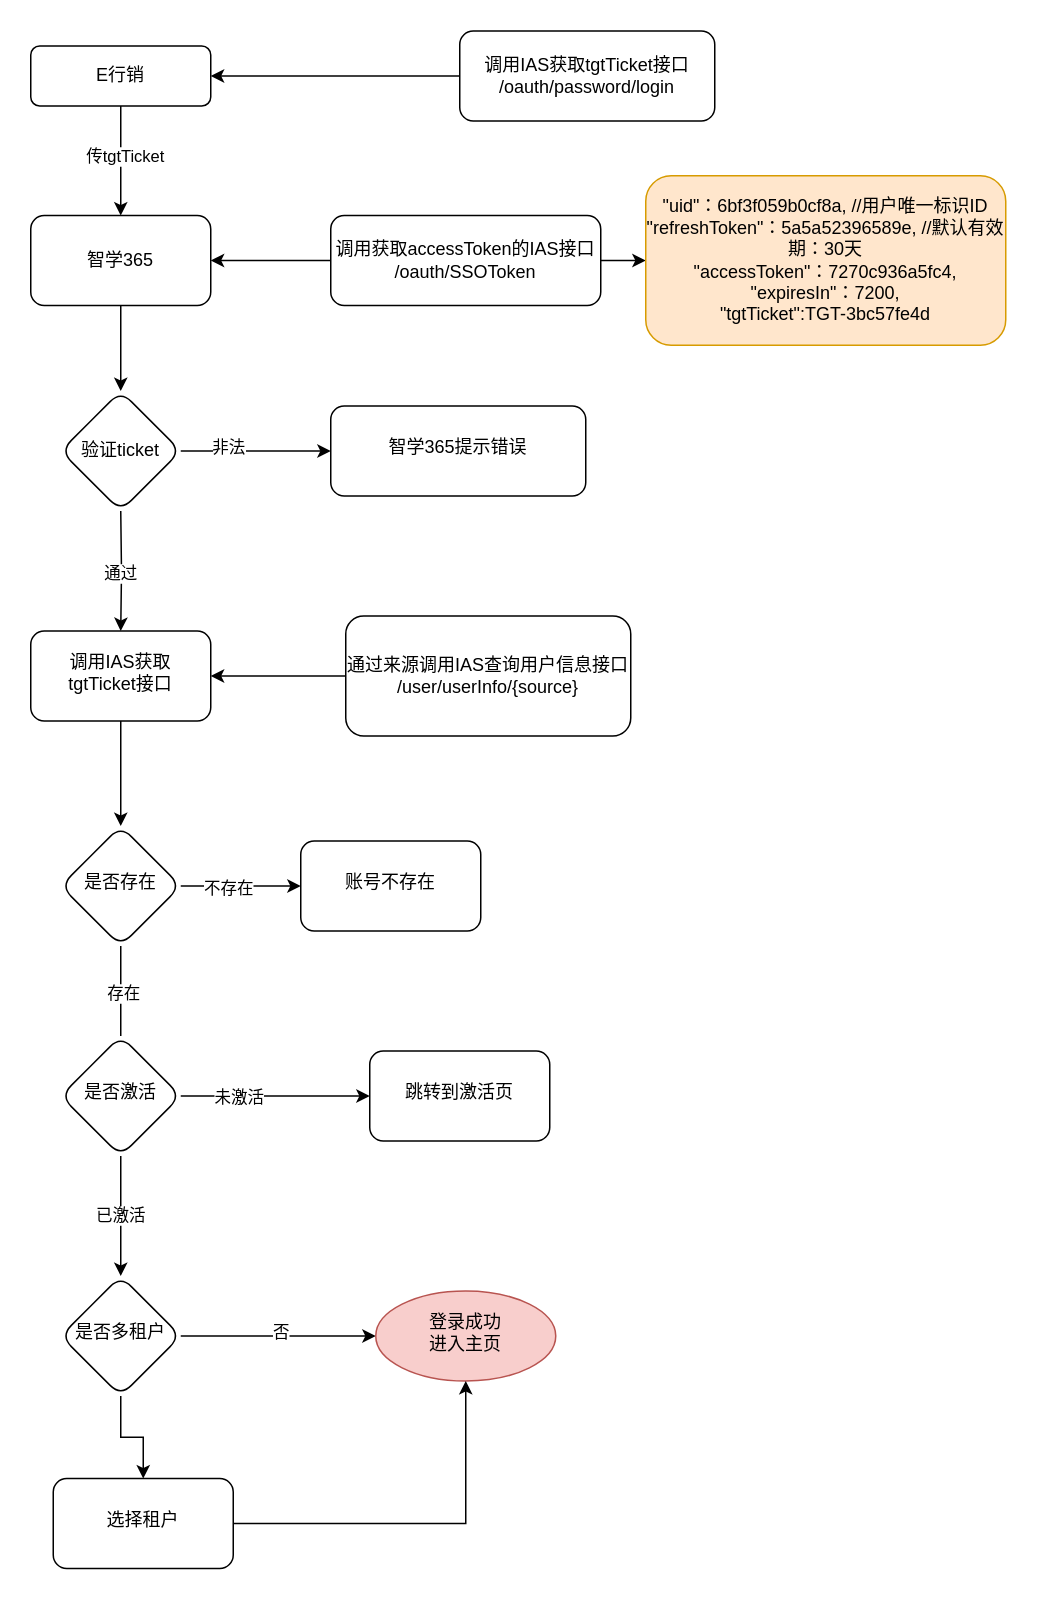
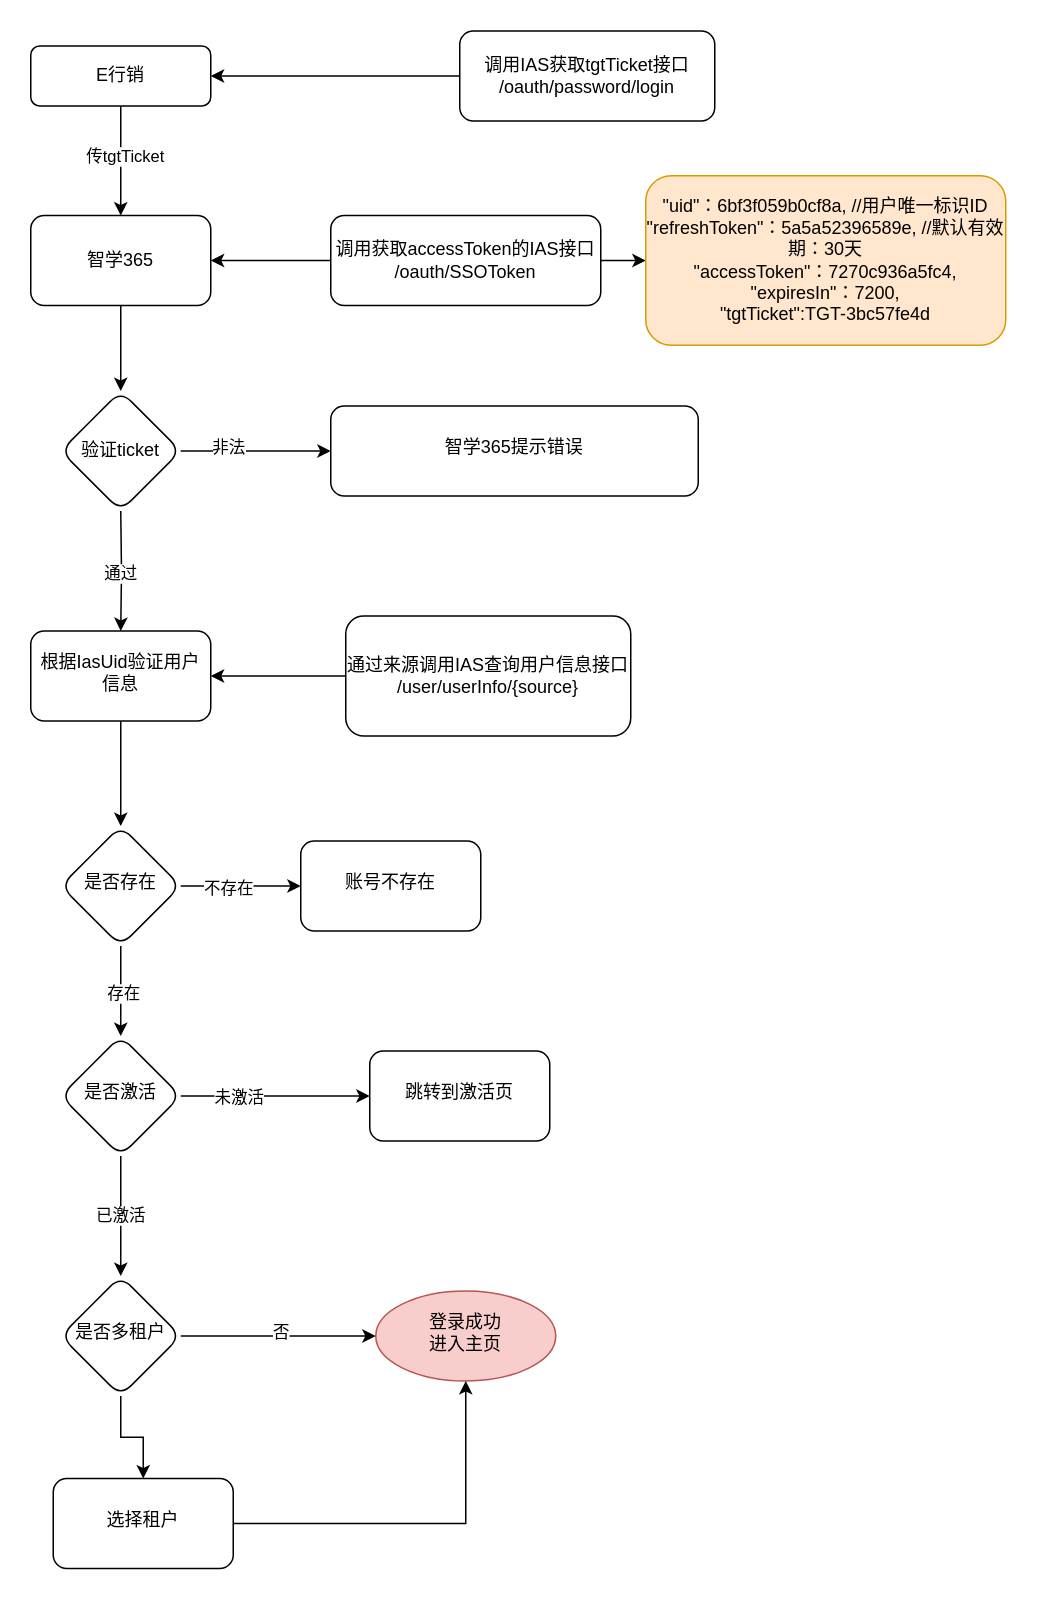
  <mxCell id="0" />
  <mxCell id="1" parent="0" />
  <mxCell id="2" value="" style="edgeStyle=orthogonalEdgeStyle;rounded=0;orthogonalLoop=1;jettySize=auto;html=1;" edge="1" parent="1" source="4" target="12"><mxGeometry relative="1" as="geometry" /></mxCell>
  <mxCell id="3" value="传tgtTicket" style="edgeLabel;html=1;align=center;verticalAlign=middle;resizable=0;points=[];" vertex="1" connectable="0" parent="2"><mxGeometry x="-0.129" y="2" relative="1" as="geometry"><mxPoint y="1" as="offset" /></mxGeometry></mxCell>
  <mxCell id="4" value="E行销" style="rounded=1;whiteSpace=wrap;html=1;fontSize=12;glass=0;strokeWidth=1;shadow=0;" parent="1" vertex="1"><mxGeometry x="20" y="30" width="120" height="40" as="geometry" /></mxCell>
  <mxCell id="5" value="" style="edgeStyle=orthogonalEdgeStyle;rounded=0;orthogonalLoop=1;jettySize=auto;html=1;exitX=1;exitY=0.5;exitDx=0;exitDy=0;" edge="1" parent="1" source="33" target="13"><mxGeometry relative="1" as="geometry"><mxPoint x="130" y="300" as="sourcePoint" /></mxGeometry></mxCell>
  <mxCell id="6" value="非法" style="edgeLabel;html=1;align=center;verticalAlign=middle;resizable=0;points=[];" vertex="1" connectable="0" parent="5"><mxGeometry x="-0.378" y="3" relative="1" as="geometry"><mxPoint as="offset" /></mxGeometry></mxCell>
  <mxCell id="7" value="" style="edgeStyle=orthogonalEdgeStyle;rounded=0;orthogonalLoop=1;jettySize=auto;html=1;" edge="1" parent="1" target="15"><mxGeometry relative="1" as="geometry"><mxPoint x="80" y="340" as="sourcePoint" /></mxGeometry></mxCell>
  <mxCell id="8" value="通过" style="edgeLabel;html=1;align=center;verticalAlign=middle;resizable=0;points=[];" vertex="1" connectable="0" parent="7"><mxGeometry x="0.044" y="-1" relative="1" as="geometry"><mxPoint as="offset" /></mxGeometry></mxCell>
  <mxCell id="9" value="" style="edgeStyle=orthogonalEdgeStyle;rounded=0;orthogonalLoop=1;jettySize=auto;html=1;" edge="1" parent="1" source="10" target="4"><mxGeometry relative="1" as="geometry" /></mxCell>
  <mxCell id="10" value="调用IAS获取tgtTicket接口&lt;br&gt;/oauth/password/login" style="whiteSpace=wrap;html=1;rounded=1;glass=0;strokeWidth=1;shadow=0;" vertex="1" parent="1"><mxGeometry x="306" y="20" width="170" height="60" as="geometry" /></mxCell>
  <mxCell id="11" value="" style="edgeStyle=orthogonalEdgeStyle;rounded=0;orthogonalLoop=1;jettySize=auto;html=1;" edge="1" parent="1" source="12" target="33"><mxGeometry relative="1" as="geometry" /></mxCell>
  <mxCell id="12" value="智学365" style="whiteSpace=wrap;html=1;rounded=1;glass=0;strokeWidth=1;shadow=0;" vertex="1" parent="1"><mxGeometry x="20" y="143" width="120" height="60" as="geometry" /></mxCell>
- <mxCell id="13" value="智学365提示错误" style="rounded=1;whiteSpace=wrap;html=1;shadow=0;strokeWidth=1;spacing=6;spacingTop=-4;" vertex="1" parent="1"><mxGeometry x="220" y="270" width="170" height="60" as="geometry" /></mxCell>
+ <mxCell id="13" value="智学365提示错误" style="rounded=1;whiteSpace=wrap;html=1;shadow=0;strokeWidth=1;spacing=6;spacingTop=-4;" vertex="1" parent="1"><mxGeometry x="220" y="270" width="245" height="60" as="geometry" /></mxCell>
  <mxCell id="14" value="" style="edgeStyle=orthogonalEdgeStyle;rounded=0;orthogonalLoop=1;jettySize=auto;html=1;" edge="1" parent="1" source="15" target="26"><mxGeometry relative="1" as="geometry" /></mxCell>
- <mxCell id="15" value="调用IAS获取tgtTicket接口" style="rounded=1;whiteSpace=wrap;html=1;shadow=0;strokeWidth=1;spacing=6;spacingTop=-4;" vertex="1" parent="1"><mxGeometry x="20" y="420" width="120" height="60" as="geometry" /></mxCell>
+ <mxCell id="15" value="根据IasUid验证用户信息" style="rounded=1;whiteSpace=wrap;html=1;shadow=0;strokeWidth=1;spacing=6;spacingTop=-4;" vertex="1" parent="1"><mxGeometry x="20" y="420" width="120" height="60" as="geometry" /></mxCell>
  <mxCell id="16" value="" style="edgeStyle=orthogonalEdgeStyle;rounded=0;orthogonalLoop=1;jettySize=auto;html=1;" edge="1" parent="1" source="18" target="19"><mxGeometry relative="1" as="geometry" /></mxCell>
  <mxCell id="17" value="" style="edgeStyle=orthogonalEdgeStyle;rounded=0;orthogonalLoop=1;jettySize=auto;html=1;" edge="1" parent="1" source="18" target="12"><mxGeometry relative="1" as="geometry" /></mxCell>
  <mxCell id="18" value="调用获取accessToken的IAS接口&lt;br&gt;/oauth/SSOToken" style="whiteSpace=wrap;html=1;rounded=1;glass=0;strokeWidth=1;shadow=0;" vertex="1" parent="1"><mxGeometry x="220" y="143" width="180" height="60" as="geometry" /></mxCell>
  <mxCell id="19" value="&lt;div&gt;&quot;uid&quot;：6bf3f059b0cf8a, //用户唯一标识ID&lt;/div&gt;&lt;div&gt;&quot;refreshToken&quot;：5a5a52396589e, //默认有效期：30天&lt;/div&gt;&lt;div&gt;&quot;accessToken&quot;：7270c936a5fc4,&lt;/div&gt;&lt;div&gt;&quot;expiresIn&quot;：7200,&lt;/div&gt;&lt;div&gt;&quot;tgtTicket&quot;:TGT-3bc57fe4d&lt;/div&gt;" style="whiteSpace=wrap;html=1;rounded=1;glass=0;strokeWidth=1;shadow=0;fillColor=#ffe6cc;strokeColor=#d79b00;" vertex="1" parent="1"><mxGeometry x="430" y="116.5" width="240" height="113" as="geometry" /></mxCell>
  <mxCell id="20" value="" style="edgeStyle=orthogonalEdgeStyle;rounded=0;orthogonalLoop=1;jettySize=auto;html=1;" edge="1" parent="1" source="21" target="15"><mxGeometry relative="1" as="geometry" /></mxCell>
  <mxCell id="21" value="通过来源调用IAS查询用户信息接口&lt;br&gt;/user/userInfo/{source}" style="rounded=1;whiteSpace=wrap;html=1;" vertex="1" parent="1"><mxGeometry x="230" y="410" width="190" height="80" as="geometry" /></mxCell>
  <mxCell id="22" value="" style="edgeStyle=orthogonalEdgeStyle;rounded=0;orthogonalLoop=1;jettySize=auto;html=1;" edge="1" parent="1" source="26" target="27"><mxGeometry relative="1" as="geometry" /></mxCell>
  <mxCell id="23" value="不存在" style="edgeLabel;html=1;align=center;verticalAlign=middle;resizable=0;points=[];" vertex="1" connectable="0" parent="22"><mxGeometry x="-0.231" relative="1" as="geometry"><mxPoint y="1" as="offset" /></mxGeometry></mxCell>
- <mxCell id="24" value="" style="edgeStyle=orthogonalEdgeStyle;rounded=0;orthogonalLoop=1;jettySize=auto;html=1;endArrow=none;" edge="1" parent="1" source="26" target="32"><mxGeometry relative="1" as="geometry" /></mxCell>
+ <mxCell id="24" value="" style="edgeStyle=orthogonalEdgeStyle;rounded=0;orthogonalLoop=1;jettySize=auto;html=1;" edge="1" parent="1" source="26" target="32"><mxGeometry relative="1" as="geometry" /></mxCell>
  <mxCell id="25" value="存在" style="edgeLabel;html=1;align=center;verticalAlign=middle;resizable=0;points=[];" vertex="1" connectable="0" parent="24"><mxGeometry x="0.017" y="1" relative="1" as="geometry"><mxPoint as="offset" /></mxGeometry></mxCell>
  <mxCell id="26" value="是否存在" style="rhombus;whiteSpace=wrap;html=1;rounded=1;shadow=0;strokeWidth=1;spacing=6;spacingTop=-4;" vertex="1" parent="1"><mxGeometry x="40" y="550" width="80" height="80" as="geometry" /></mxCell>
  <mxCell id="27" value="账号不存在" style="whiteSpace=wrap;html=1;rounded=1;shadow=0;strokeWidth=1;spacing=6;spacingTop=-4;" vertex="1" parent="1"><mxGeometry x="200" y="560" width="120" height="60" as="geometry" /></mxCell>
  <mxCell id="28" value="" style="edgeStyle=orthogonalEdgeStyle;rounded=0;orthogonalLoop=1;jettySize=auto;html=1;" edge="1" parent="1" source="32" target="34"><mxGeometry relative="1" as="geometry" /></mxCell>
  <mxCell id="29" value="未激活" style="edgeLabel;html=1;align=center;verticalAlign=middle;resizable=0;points=[];" vertex="1" connectable="0" parent="28"><mxGeometry x="-0.4" y="1" relative="1" as="geometry"><mxPoint y="1" as="offset" /></mxGeometry></mxCell>
  <mxCell id="30" value="" style="edgeStyle=orthogonalEdgeStyle;rounded=0;orthogonalLoop=1;jettySize=auto;html=1;" edge="1" parent="1" source="32" target="38"><mxGeometry relative="1" as="geometry" /></mxCell>
  <mxCell id="31" value="已激活" style="edgeLabel;html=1;align=center;verticalAlign=middle;resizable=0;points=[];" vertex="1" connectable="0" parent="30"><mxGeometry x="-0.037" y="-1" relative="1" as="geometry"><mxPoint as="offset" /></mxGeometry></mxCell>
  <mxCell id="32" value="是否激活" style="rhombus;whiteSpace=wrap;html=1;rounded=1;shadow=0;strokeWidth=1;spacing=6;spacingTop=-4;" vertex="1" parent="1"><mxGeometry x="40" y="690" width="80" height="80" as="geometry" /></mxCell>
  <mxCell id="33" value="验证ticket" style="rhombus;whiteSpace=wrap;html=1;rounded=1;glass=0;strokeWidth=1;shadow=0;" vertex="1" parent="1"><mxGeometry x="40" y="260" width="80" height="80" as="geometry" /></mxCell>
  <mxCell id="34" value="跳转到激活页" style="whiteSpace=wrap;html=1;rounded=1;shadow=0;strokeWidth=1;spacing=6;spacingTop=-4;" vertex="1" parent="1"><mxGeometry x="246" y="700" width="120" height="60" as="geometry" /></mxCell>
  <mxCell id="35" value="" style="edgeStyle=orthogonalEdgeStyle;rounded=0;orthogonalLoop=1;jettySize=auto;html=1;" edge="1" parent="1" source="38" target="39"><mxGeometry relative="1" as="geometry" /></mxCell>
  <mxCell id="36" value="否" style="edgeLabel;html=1;align=center;verticalAlign=middle;resizable=0;points=[];" vertex="1" connectable="0" parent="35"><mxGeometry x="0.015" y="4" relative="1" as="geometry"><mxPoint y="1" as="offset" /></mxGeometry></mxCell>
  <mxCell id="37" value="" style="edgeStyle=orthogonalEdgeStyle;rounded=0;orthogonalLoop=1;jettySize=auto;html=1;" edge="1" parent="1" source="38" target="41"><mxGeometry relative="1" as="geometry" /></mxCell>
  <mxCell id="38" value="是否多租户" style="rhombus;whiteSpace=wrap;html=1;rounded=1;shadow=0;strokeWidth=1;spacing=6;spacingTop=-4;" vertex="1" parent="1"><mxGeometry x="40" y="850" width="80" height="80" as="geometry" /></mxCell>
  <mxCell id="39" value="登录成功&lt;br&gt;进入主页" style="ellipse;whiteSpace=wrap;html=1;rounded=1;shadow=0;strokeWidth=1;spacing=6;spacingTop=-4;fillColor=#f8cecc;strokeColor=#b85450;" vertex="1" parent="1"><mxGeometry x="250" y="860" width="120" height="60" as="geometry" /></mxCell>
  <mxCell id="40" style="edgeStyle=orthogonalEdgeStyle;rounded=0;orthogonalLoop=1;jettySize=auto;html=1;" edge="1" parent="1" source="41" target="39"><mxGeometry relative="1" as="geometry" /></mxCell>
  <mxCell id="41" value="选择租户" style="whiteSpace=wrap;html=1;rounded=1;shadow=0;strokeWidth=1;spacing=6;spacingTop=-4;" vertex="1" parent="1"><mxGeometry x="35" y="985" width="120" height="60" as="geometry" /></mxCell>
